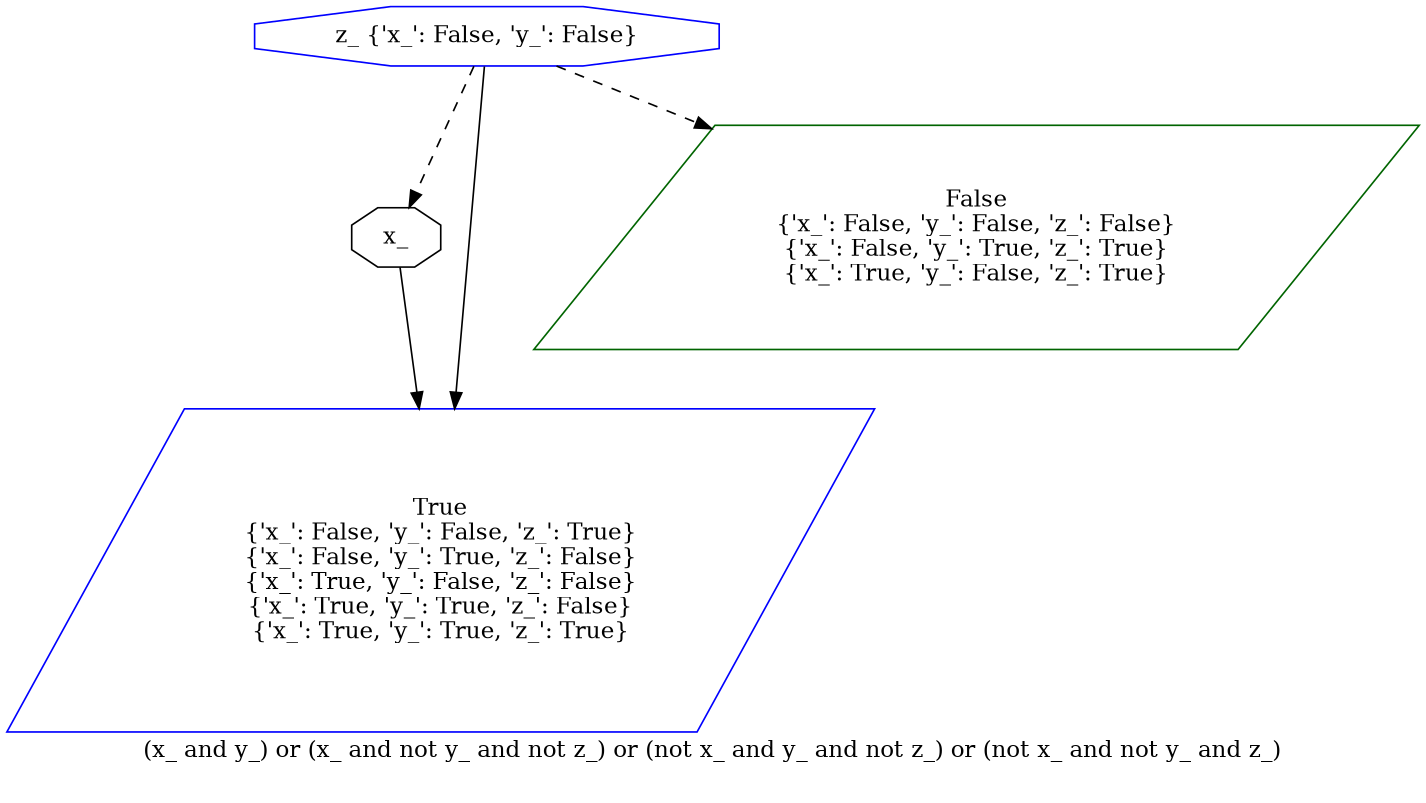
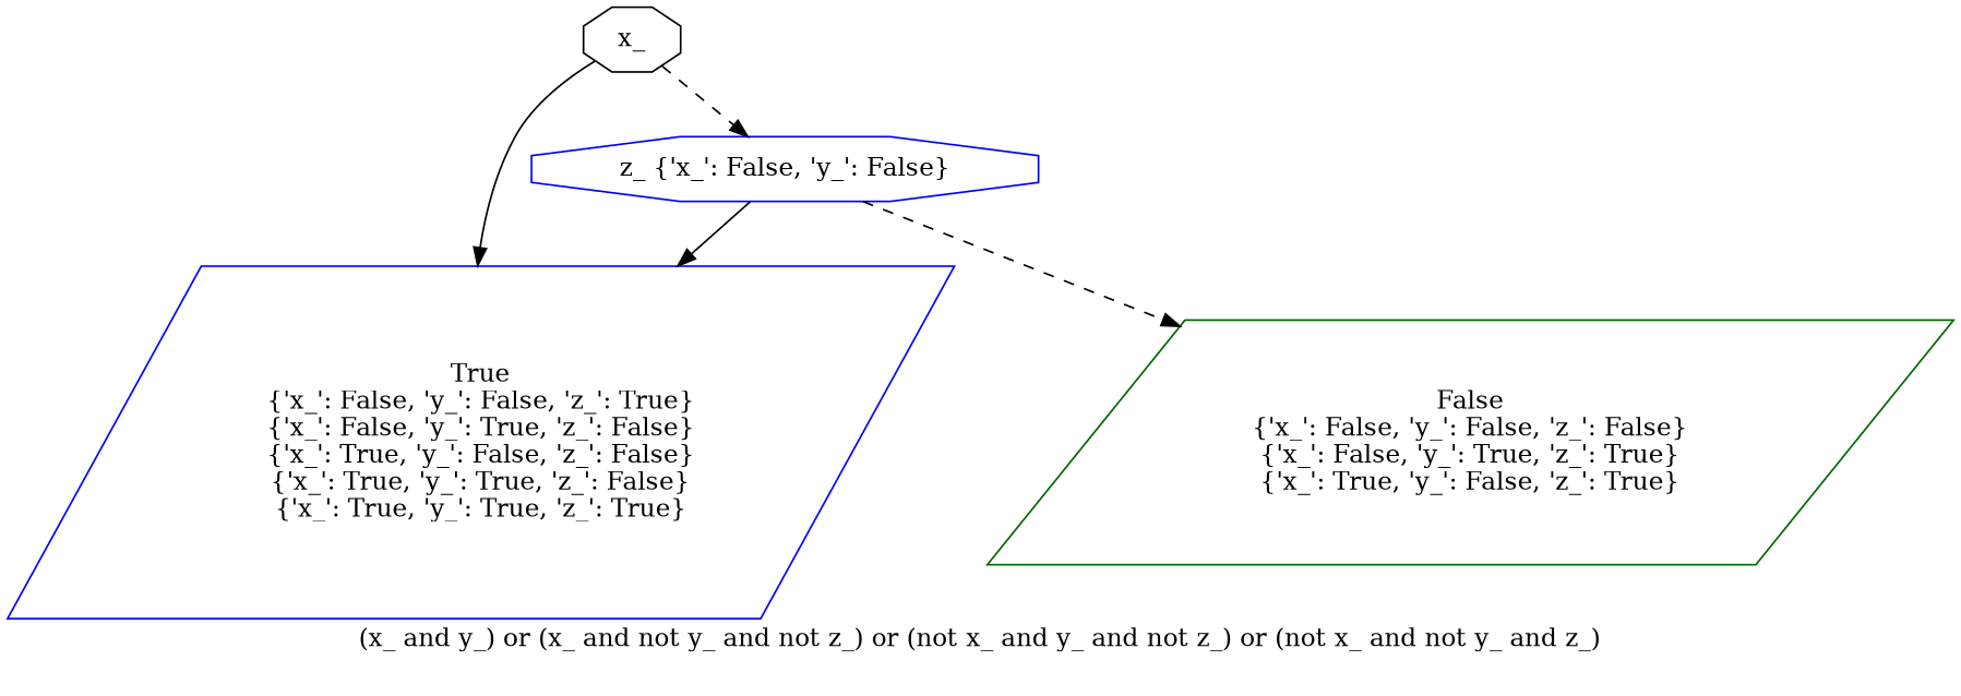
  digraph {
    label="(x_ and y_) or (x_ and not y_ and not z_) or (not x_ and y_ and not z_) or (not x_ and not y_ and z_)\n\n"
    node [color=blue shape=octagon]
    n1 [label=x_ color=black]
    n2 [label="z_ {'x_': False, 'y_': False}"]
    n3 [label="True\n{'x_': False, 'y_': False, 'z_': True}\n{'x_': False, 'y_': True, 'z_': False}\n{'x_': True, 'y_': False, 'z_': False}\n{'x_': True, 'y_': True, 'z_': False}\n{'x_': True, 'y_': True, 'z_': True}" shape=parallelogram]
    n4 [label="False\n{'x_': False, 'y_': False, 'z_': False}\n{'x_': False, 'y_': True, 'z_': True}\n{'x_': True, 'y_': False, 'z_': True}" color=darkgreen shape=parallelogram]
-   n2 -> n1 [style=dashed]
+   n1 -> n2 [style=dashed]
    n1 -> n3
    n2 -> n3
    n2 -> n4 [style=dashed]
  }
